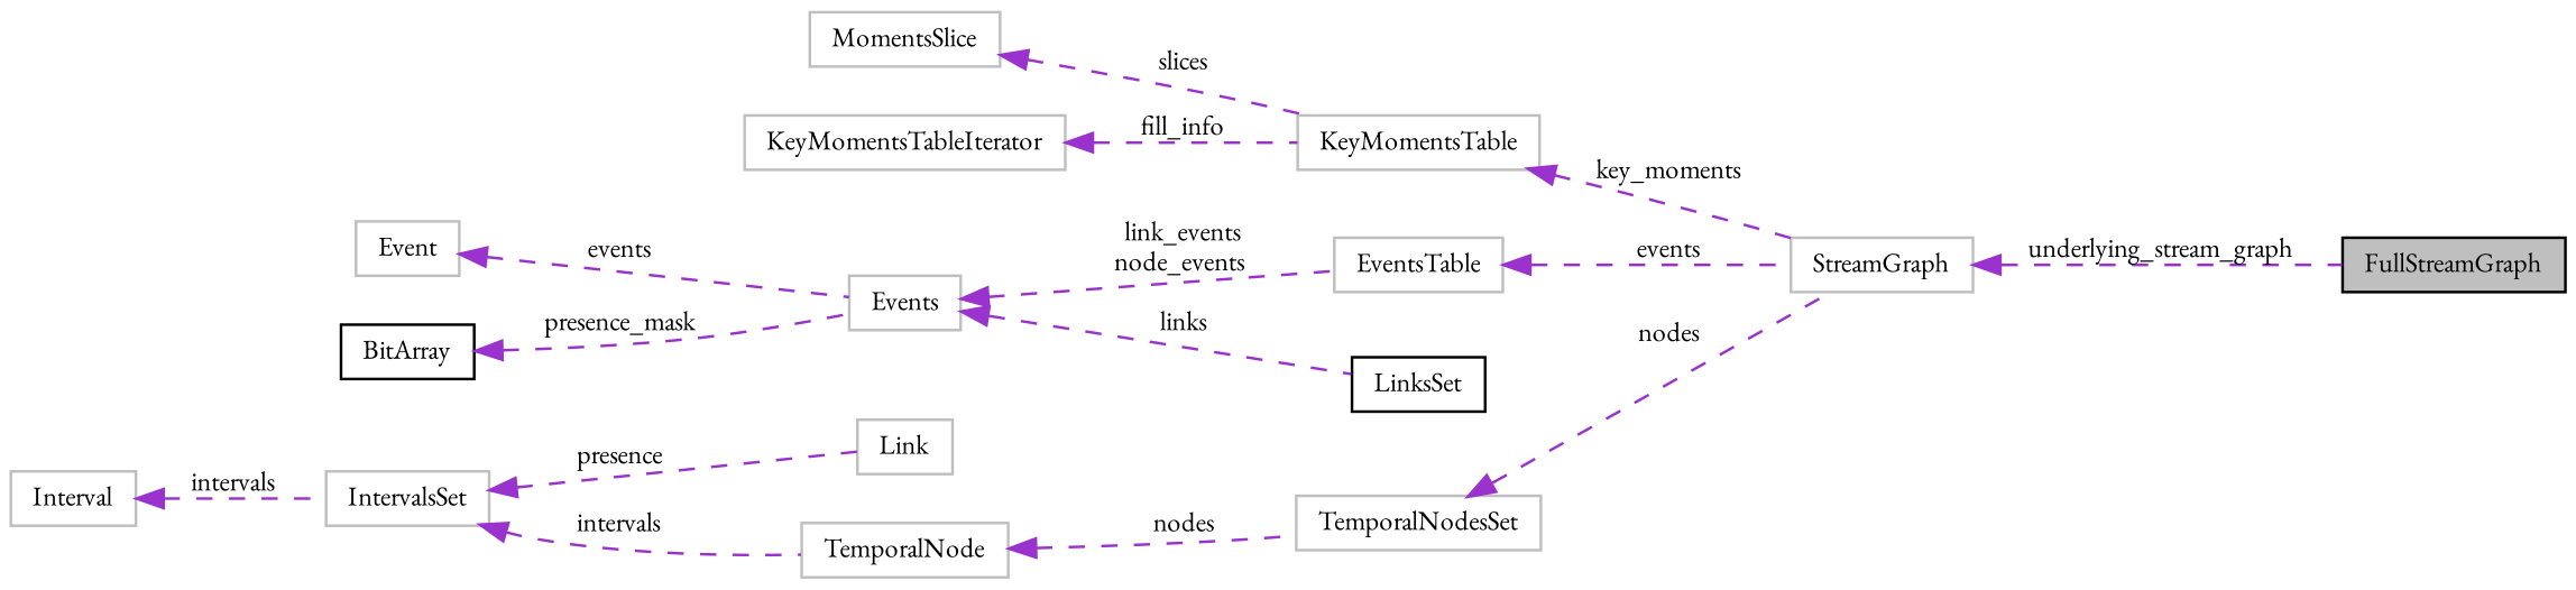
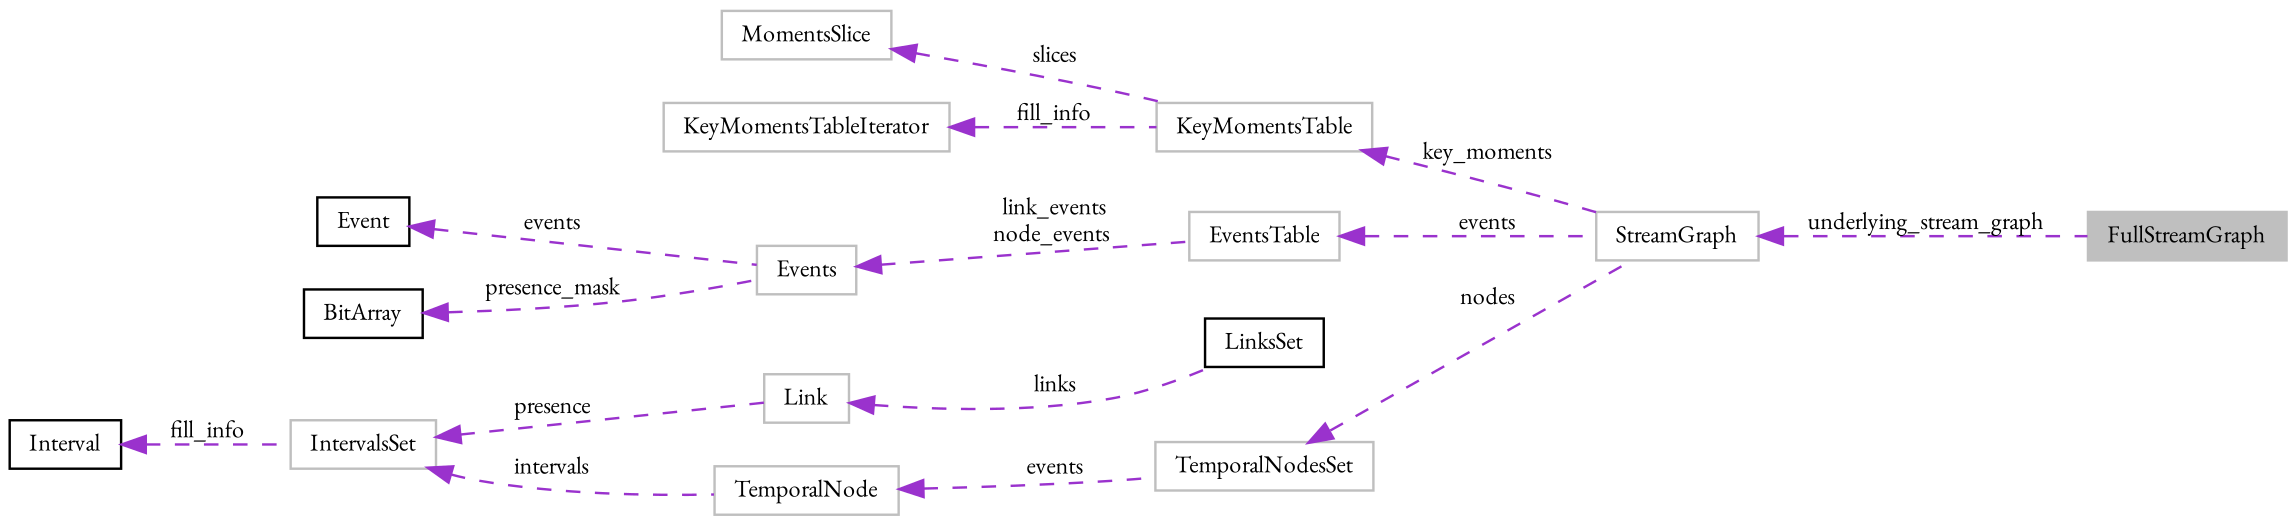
  digraph {
    fontname="EB Garamond"
    rankdir=LR
    node [color=grey75 fillcolor=white fontname="EB Garamond" fontsize=10 shape=record style=filled]
    edge [color=darkorchid3 dir=back fontname="EB Garamond" fontsize=10 labelfontname=Helvetica labelfontsize=10 style=dashed]
-   n1 [color=black fillcolor=grey75 fontcolor=black height=0.2 label=FullStreamGraph width=0.4]
+   n1 [fillcolor=grey75 fontcolor=black height=0.2 label=FullStreamGraph width=0.4]
    n2 [height=0.2 label=StreamGraph width=0.4]
    n3 [height=0.2 label=KeyMomentsTable width=0.4]
    n4 [height=0.2 label=MomentsSlice width=0.4]
    n5 [height=0.2 label=KeyMomentsTableIterator width=0.4]
    n6 [height=0.2 label=TemporalNodesSet width=0.4]
    n7 [height=0.2 label=TemporalNode width=0.4]
    n8 [height=0.2 label=IntervalsSet width=0.4]
    n9 [height=0.2 label=Link width=0.4]
    n10 [color=black height=0.2 label=LinksSet width=0.4]
-   n11 [height=0.2 label=Interval width=0.4]
+   n11 [color=black height=0.2 label=Interval width=0.4]
    n12 [height=0.2 label=EventsTable width=0.4]
    n13 [height=0.2 label=Events width=0.4]
-   n14 [height=0.2 label=Event width=0.4]
+   n14 [color=black height=0.2 label=Event width=0.4]
    n15 [color=black height=0.2 label=BitArray width=0.4]
    n2 -> n1 [label=" underlying_stream_graph"]
    n3 -> n2 [label=" key_moments"]
    n4 -> n3 [label=" slices"]
    n5 -> n3 [label=" fill_info"]
    n6 -> n2 [label=" nodes"]
-   n7 -> n6 [label=" nodes"]
+   n7 -> n6 [label=" events"]
    n8 -> n7 [label=" intervals"]
    n8 -> n9 [label=" presence"]
-   n13 -> n10 [label=" links"]
-   n11 -> n8 [label=" intervals"]
+   n9 -> n10 [label=" links"]
+   n11 -> n8 [label=" fill_info"]
    n12 -> n2 [label=" events"]
    n13 -> n12 [label=" link_events\nnode_events"]
    n14 -> n13 [label=" events"]
    n15 -> n13 [label=" presence_mask"]
  }
